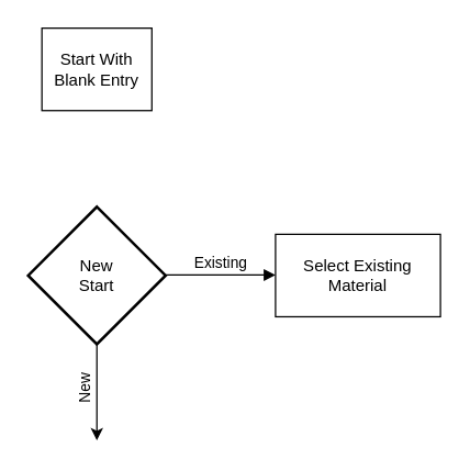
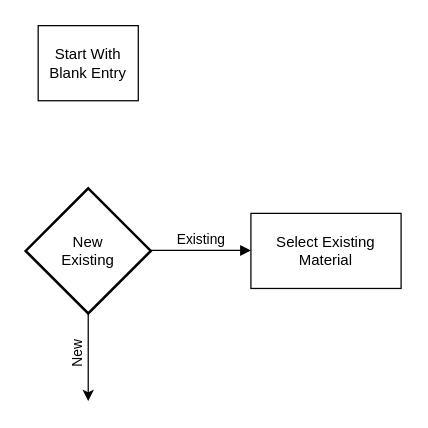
  <mxCell id="0" />
  <mxCell id="1" parent="0" />
  <mxCell id="2" value="Start With Blank Entry" style="rounded=0;whiteSpace=wrap;html=1;" vertex="1" parent="1"><mxGeometry x="30" y="20" width="80" height="60" as="geometry" /></mxCell>
- <mxCell id="3" value="New&lt;br&gt;Start" style="strokeWidth=2;html=1;shape=mxgraph.flowchart.decision;whiteSpace=wrap;" vertex="1" parent="1"><mxGeometry x="20" y="150" width="100" height="100" as="geometry" /></mxCell>
+ <mxCell id="3" value="New&lt;br&gt;Existing" style="strokeWidth=2;html=1;shape=mxgraph.flowchart.decision;whiteSpace=wrap;" vertex="1" parent="1"><mxGeometry x="20" y="150" width="100" height="100" as="geometry" /></mxCell>
  <mxCell id="4" value="&lt;div&gt;Select Existing&lt;/div&gt;&lt;div&gt;Material&lt;br&gt;&lt;/div&gt;" style="rounded=0;whiteSpace=wrap;html=1;" vertex="1" parent="1"><mxGeometry x="200" y="170" width="120" height="60" as="geometry" /></mxCell>
  <mxCell id="5" value="Existing" style="html=1;verticalAlign=bottom;endArrow=block;curved=0;rounded=0;" edge="1" parent="1"><mxGeometry width="80" relative="1" as="geometry"><mxPoint x="120" y="199.66" as="sourcePoint" /><mxPoint x="200" y="199.66" as="targetPoint" /><mxPoint as="offset" /></mxGeometry></mxCell>
  <mxCell id="6" value="New" style="html=1;verticalAlign=bottom;startArrow=classic;startFill=1;endArrow=none;startSize=6;endSize=8;curved=0;rounded=0;horizontal=0;endFill=0;labelPosition=center;verticalLabelPosition=top;align=center;spacingBottom=4;spacingLeft=-5;" edge="1" parent="1"><mxGeometry x="-0.143" width="80" relative="1" as="geometry"><mxPoint x="70" y="320" as="sourcePoint" /><mxPoint x="70" y="250" as="targetPoint" /><mxPoint as="offset" /></mxGeometry></mxCell>
